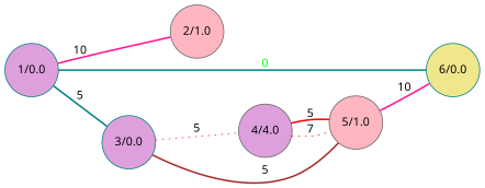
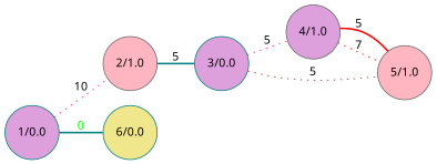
  graph {
    fontname="Noto Sans"
    rankdir=LR
    node [Country="United States" betweeness=0.0 color=teal fillcolor=plum fontname="Noto Sans" shape=circle status=destroyed style=filled type=normal weight=0 Internal=1]
    edge [LinkLabel="OC-192c" LinkNote=c LinkType="OC-192" capacity=5 color=deeppink fontname="Noto Sans" labelfont=red status=destroyed style=bold type=normal weight=0.02]
    n1 [Latitude=40.71427 Longitude=-74.00597 label="1/0.0" type=green Internal=""]
    n2 [Latitude=41.85003 Longitude=-87.65005 betweeness=1.0 color=gray40 fillcolor=lightpink label="2/1.0" Internal=""]
    n3 [Latitude=34.05223 Longitude=-118.24368 fillcolor=khaki label="6/0.0" type=green]
    n4 [Latitude=38.89511 Longitude=-77.03637 label="3/0.0"]
-   n5 [Latitude=47.60621 Longitude=-122.33207 betweeness=1.0 color=gray40 label="4/4.0"]
+   n5 [Latitude=47.60621 Longitude=-122.33207 betweeness=1.0 color=gray40 label="4/1.0"]
    n6 [Latitude=37.36883 Longitude=-122.03635 betweeness=1.0 color=gray40 fillcolor=lightpink label="5/1.0"]
-   n1 -- n2 [capacity=10 label=10 weight=0.01]
+   n1 -- n2 [capacity=10 label=10 style=dotted weight=0.01]
    n1 -- n3 [color=teal demand=1 fontcolor=green label=0 root_edge="(1, 6)" splitted_edge=False type=green LinkLabel="" LinkNote="" LinkType="" capacity="" labelfont="" status="" weight=""]
-   n1 -- n4 [color=teal label=5]
+   n2 -- n4 [color=teal label=5]
    n4 -- n5 [label=5 style=dotted]
-   n4 -- n6 [color=brown label=5]
+   n4 -- n6 [color=brown label=5 style=dotted]
    n5 -- n6 [color=red label=5]
    n5 -- n6 [capacity=7 color=red label=7 style=dotted weight=0.0142857142857]
-   n6 -- n3 [capacity=10 label=10 weight=0.01]
  }
